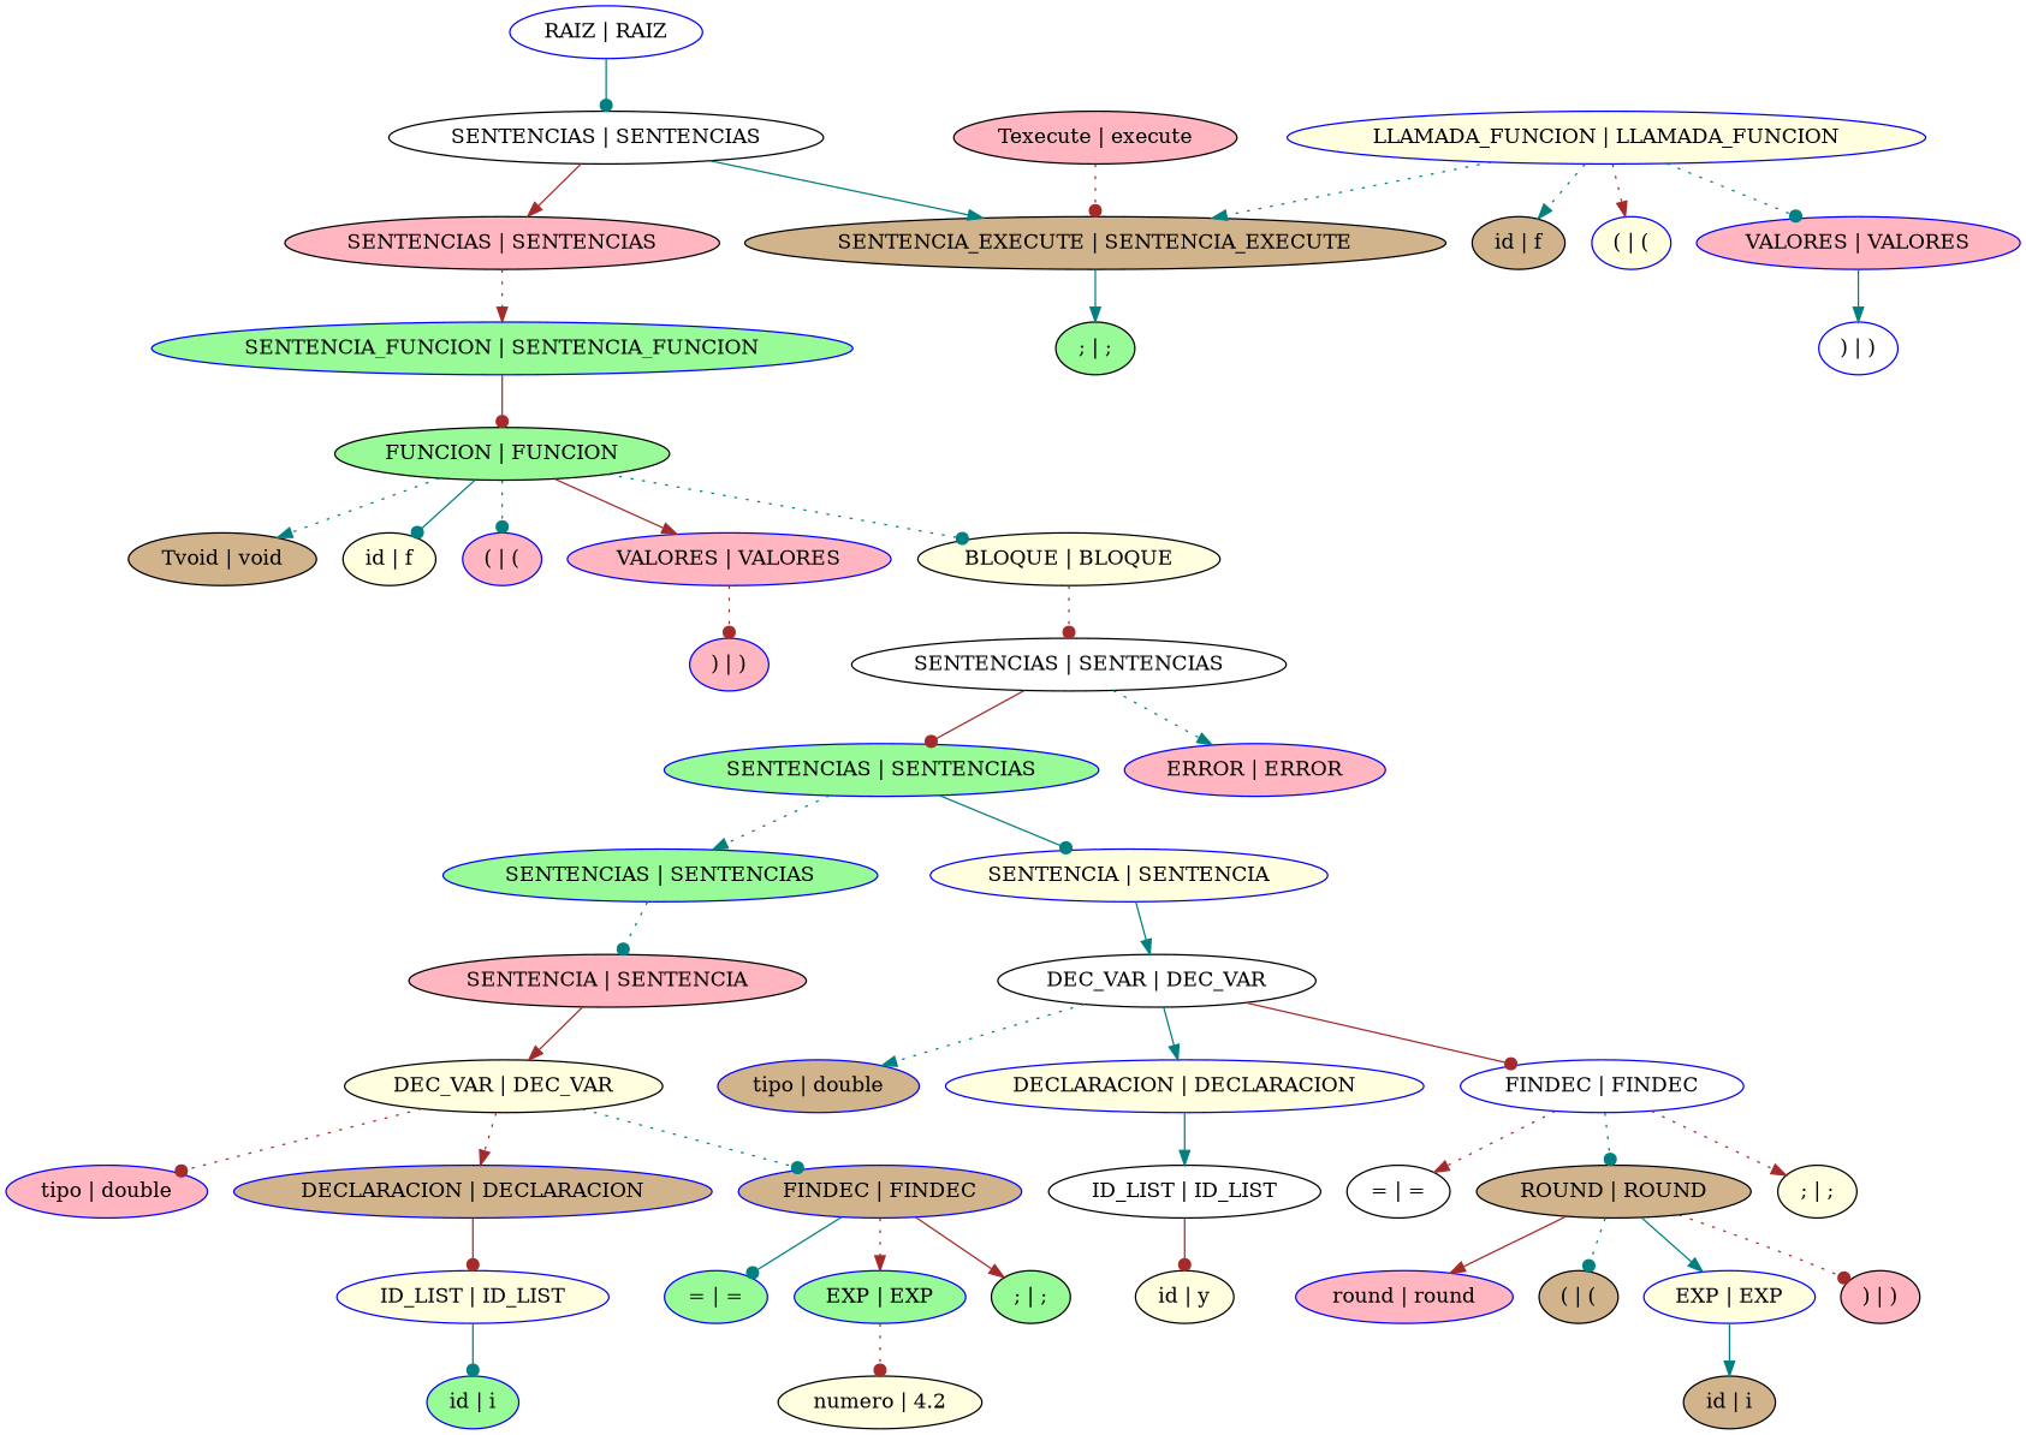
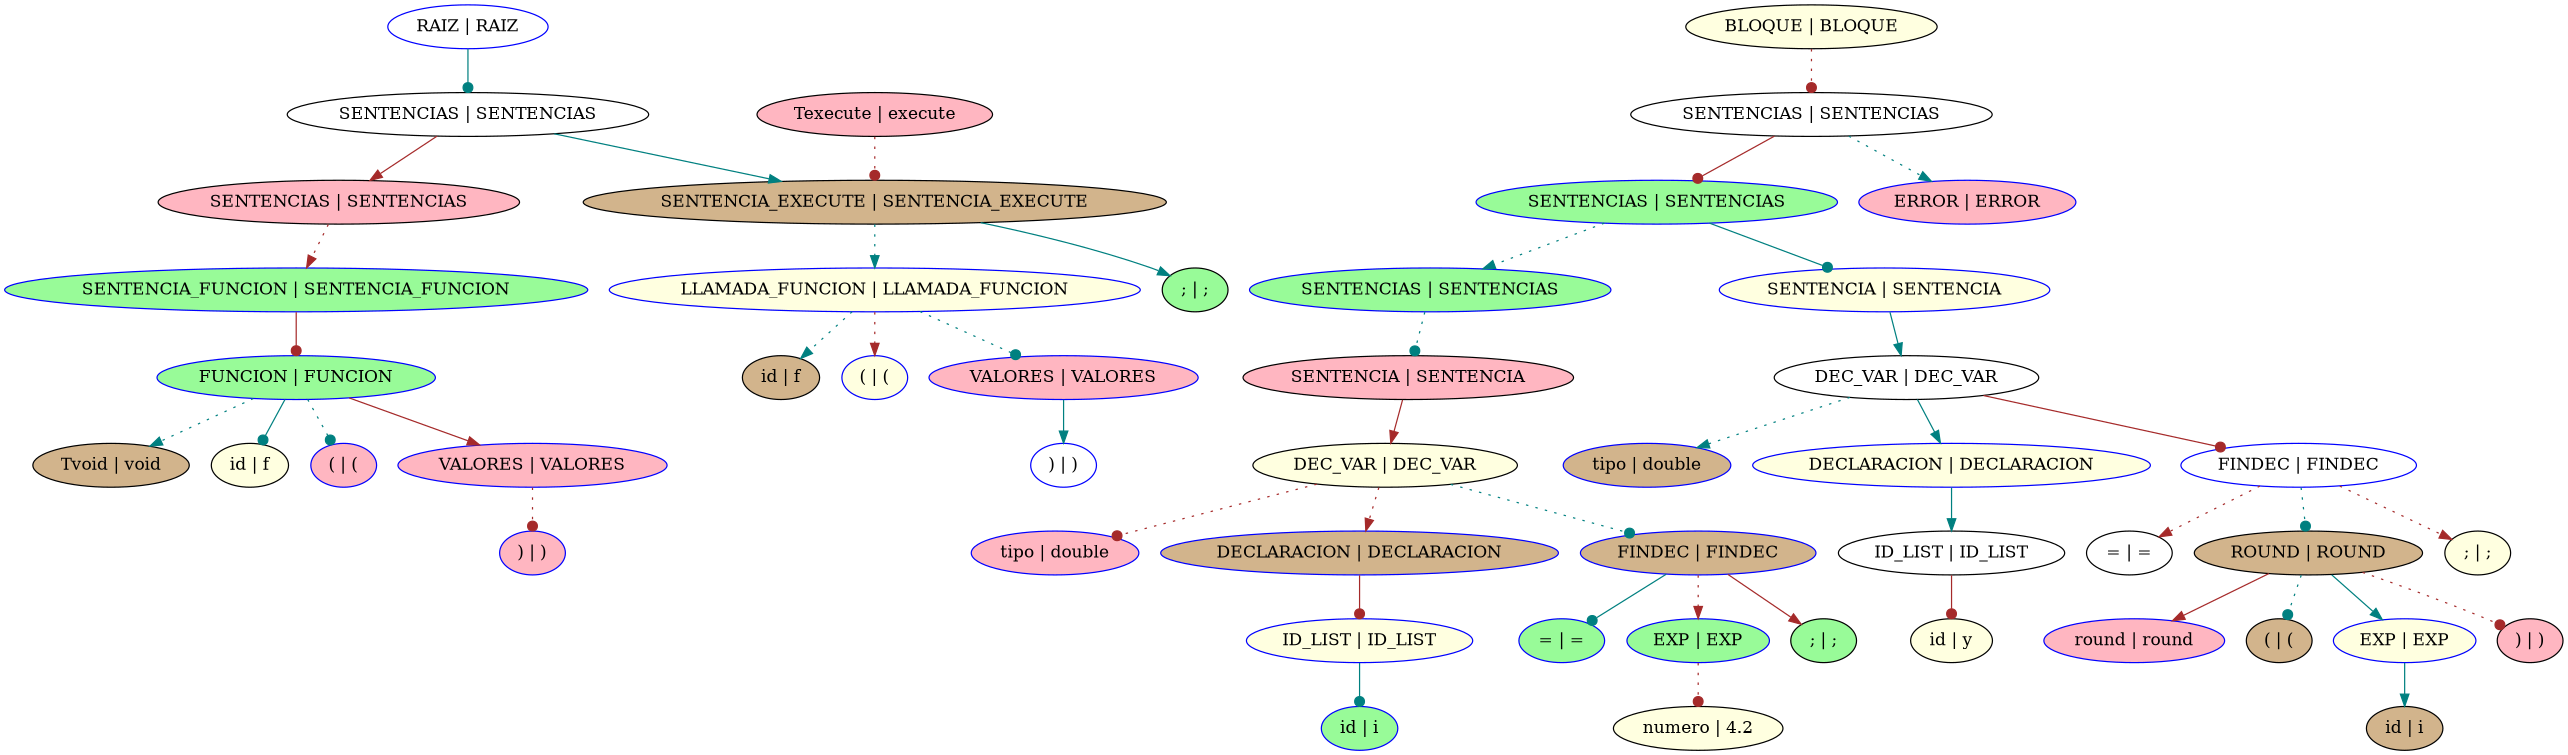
  digraph {
    node [color=blue fillcolor=lightyellow style=filled]
    edge [arrowhead=normal color=teal style=dotted]
    n1 [fillcolor=white label="RAIZ | RAIZ"]
    n2 [color=black fillcolor=white label="SENTENCIAS | SENTENCIAS"]
    n3 [color=black fillcolor=lightpink label="SENTENCIAS | SENTENCIAS"]
    n4 [color=black fillcolor=tan label="SENTENCIA_EXECUTE | SENTENCIA_EXECUTE"]
    n5 [fillcolor=palegreen label="SENTENCIA_FUNCION | SENTENCIA_FUNCION"]
    n6 [label="LLAMADA_FUNCION | LLAMADA_FUNCION"]
    n7 [color=black fillcolor=palegreen label="; | ;"]
-   n8 [color=black fillcolor=palegreen label="FUNCION | FUNCION"]
+   n8 [fillcolor=palegreen label="FUNCION | FUNCION"]
    n9 [color=black fillcolor=tan label="Tvoid | void"]
    n10 [color=black label="id | f"]
    n11 [fillcolor=lightpink label="( | ("]
    n12 [fillcolor=lightpink label="VALORES | VALORES"]
    n13 [color=black label="BLOQUE | BLOQUE"]
    n14 [fillcolor=lightpink label=") | )"]
    n15 [color=black fillcolor=white label="SENTENCIAS | SENTENCIAS"]
    n16 [fillcolor=palegreen label="SENTENCIAS | SENTENCIAS"]
    n17 [fillcolor=lightpink label="ERROR | ERROR"]
    n18 [fillcolor=palegreen label="SENTENCIAS | SENTENCIAS"]
    n19 [label="SENTENCIA | SENTENCIA"]
    n20 [color=black fillcolor=lightpink label="SENTENCIA | SENTENCIA"]
    n21 [color=black fillcolor=white label="DEC_VAR | DEC_VAR"]
    n22 [color=black label="DEC_VAR | DEC_VAR"]
    n23 [fillcolor=lightpink label="tipo | double"]
    n24 [fillcolor=tan label="DECLARACION | DECLARACION"]
    n25 [fillcolor=tan label="FINDEC | FINDEC"]
    n26 [label="ID_LIST | ID_LIST"]
    n27 [fillcolor=palegreen label="= | ="]
    n28 [fillcolor=palegreen label="EXP | EXP"]
    n29 [color=black fillcolor=palegreen label="; | ;"]
    n30 [fillcolor=palegreen label="id | i"]
    n31 [color=black label="numero | 4.2"]
    n32 [fillcolor=tan label="tipo | double"]
    n33 [label="DECLARACION | DECLARACION"]
    n34 [fillcolor=white label="FINDEC | FINDEC"]
    n35 [color=black fillcolor=white label="ID_LIST | ID_LIST"]
    n36 [color=black fillcolor=white label="= | ="]
    n37 [color=black fillcolor=tan label="ROUND | ROUND"]
    n38 [color=black label="; | ;"]
    n39 [color=black label="id | y"]
    n40 [fillcolor=lightpink label="round | round"]
    n41 [color=black fillcolor=tan label="( | ("]
    n42 [label="EXP | EXP"]
    n43 [color=black fillcolor=lightpink label=") | )"]
    n44 [color=black fillcolor=tan label="id | i"]
    n45 [color=black fillcolor=lightpink label="Texecute | execute"]
    n46 [color=black fillcolor=tan label="id | f"]
    n47 [label="( | ("]
    n48 [fillcolor=lightpink label="VALORES | VALORES"]
    n49 [fillcolor=white label=") | )"]
    n1 -> n2 [arrowhead=dot style=solid]
    n2 -> n3 [color=brown style=solid]
    n2 -> n4 [style=solid]
    n3 -> n5 [color=brown]
-   n6 -> n4
+   n4 -> n6
    n4 -> n7 [style=solid]
    n5 -> n8 [arrowhead=dot color=brown style=solid]
    n6 -> n46
    n6 -> n47 [color=brown]
    n6 -> n48 [arrowhead=dot]
    n8 -> n9
    n8 -> n10 [arrowhead=dot style=solid]
    n8 -> n11 [arrowhead=dot]
    n8 -> n12 [color=brown style=solid]
-   n8 -> n13 [arrowhead=dot]
    n12 -> n14 [arrowhead=dot color=brown]
    n13 -> n15 [arrowhead=dot color=brown]
    n15 -> n16 [arrowhead=dot color=brown style=solid]
    n15 -> n17
    n16 -> n18
    n16 -> n19 [arrowhead=dot style=solid]
    n18 -> n20 [arrowhead=dot]
    n19 -> n21 [style=solid]
    n20 -> n22 [color=brown style=solid]
    n21 -> n32
    n21 -> n33 [style=solid]
    n21 -> n34 [arrowhead=dot color=brown style=solid]
    n22 -> n23 [arrowhead=dot color=brown]
    n22 -> n24 [color=brown]
    n22 -> n25 [arrowhead=dot]
    n24 -> n26 [arrowhead=dot color=brown style=solid]
    n25 -> n27 [arrowhead=dot style=solid]
    n25 -> n28 [color=brown]
    n25 -> n29 [color=brown style=solid]
    n26 -> n30 [arrowhead=dot style=solid]
    n28 -> n31 [arrowhead=dot color=brown]
    n33 -> n35 [style=solid]
    n34 -> n36 [color=brown]
    n34 -> n37 [arrowhead=dot]
    n34 -> n38 [color=brown]
    n35 -> n39 [arrowhead=dot color=brown style=solid]
    n37 -> n40 [color=brown style=solid]
    n37 -> n41 [arrowhead=dot]
    n37 -> n42 [style=solid]
    n37 -> n43 [arrowhead=dot color=brown]
    n42 -> n44 [style=solid]
    n45 -> n4 [arrowhead=dot color=brown]
    n48 -> n49 [style=solid]
  }
